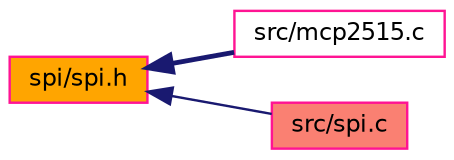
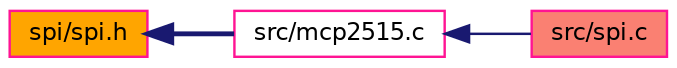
  digraph {
    rankdir=LR
    node [color=deeppink fontname=Helvetica fontsize=10 shape=record style=filled]
    edge [color=midnightblue dir=back fontname=Helvetica fontsize=10 labelfontname=Helvetica labelfontsize=10]
    n1 [fillcolor=orange fontcolor=black height=0.2 label="spi/spi.h" width=0.4]
    n2 [fillcolor=white height=0.2 label="src/mcp2515.c" width=0.4]
    n3 [fillcolor=salmon height=0.2 label="src/spi.c" width=0.4]
    n1 -> n2 [style=bold]
-   n1 -> n3 [style=solid]
+   n2 -> n3 [style=solid]
  }
